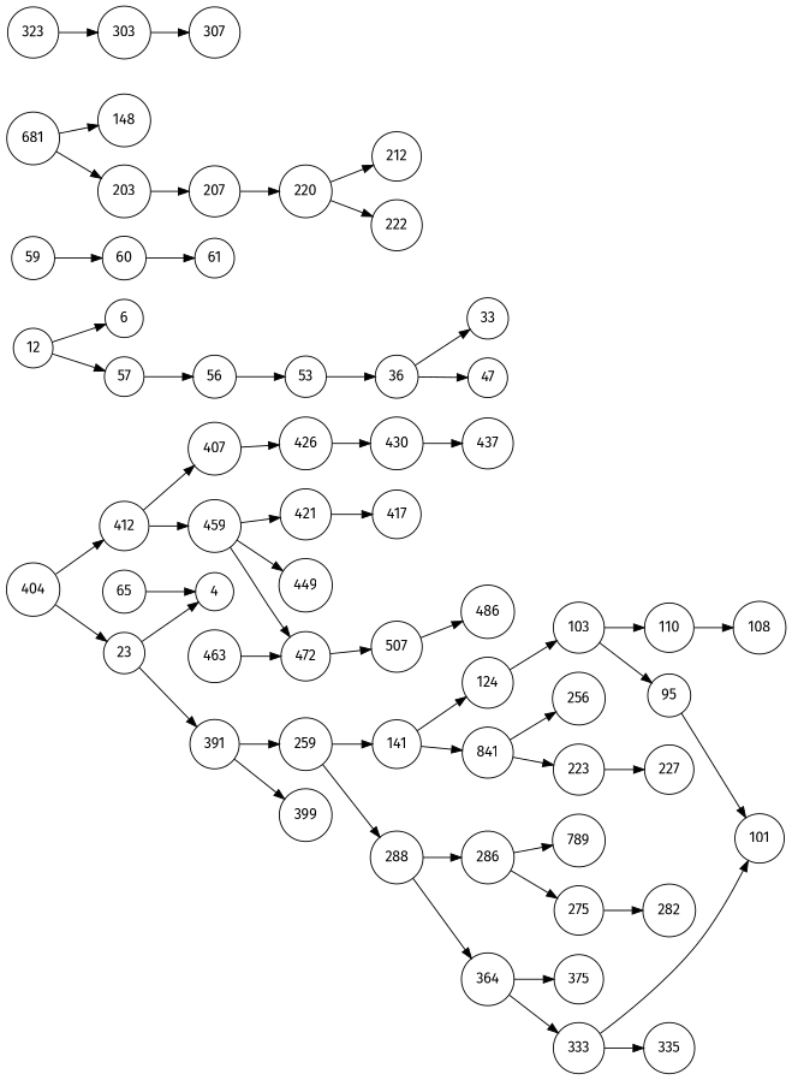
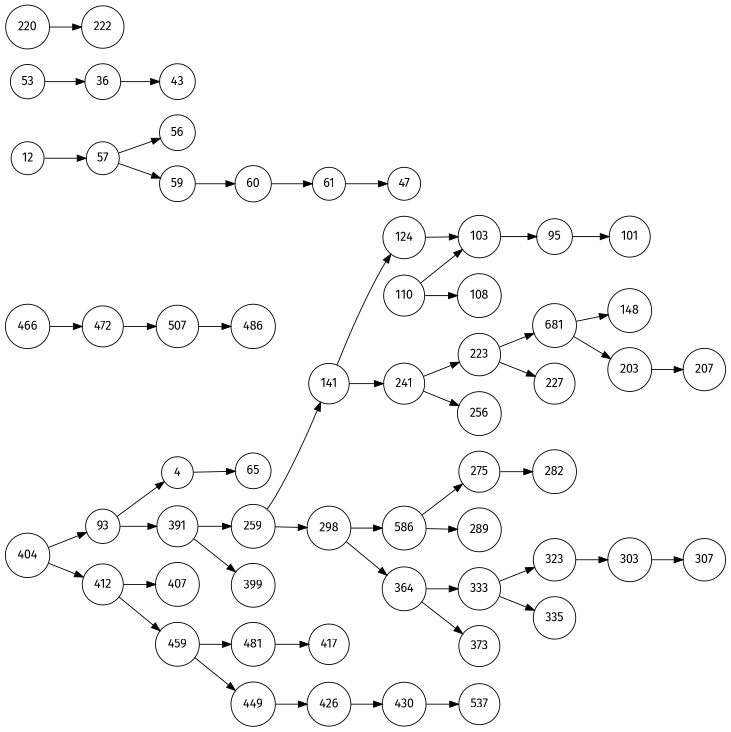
  digraph {
    fontname="Fira Sans"
    rankdir=LR
    node [fontname="Fira Sans" shape=circle]
    edge [fontname="Fira Sans"]
    404
-   93 [label=23]
+   93
    412
    4
    391
    407
    459
    65
    259
    399
-   421
+   421 [label=481]
    472
    449
    141
-   298 [label=288]
+   298
    12
-   6
    57
    56
    59
    53
    60
    36
    61
-   33
+   33 [label=43]
    47
    124
-   241 [label=841]
-   286
+   241
+   286 [label=586]
    364
    103
    223
    256
    275
-   289 [label=789]
+   289
    333
-   373 [label=375]
+   373
    95
    110
    n40 [label=681]
    227
    101
    108
    148
    203
    207
    220
-   212
    222
    282
    323
    335
    303
    307
    417
    507
    426
-   463
+   463 [label=466]
    486
    430
-   437
+   437 [label=537]
    404 -> 93
    404 -> 412
    93 -> 4
    93 -> 391
    412 -> 407
    412 -> 459
-   65 -> 4
+   4 -> 65
    391 -> 259
    391 -> 399
    459 -> 421
-   459 -> 472
    459 -> 449
    259 -> 141
    259 -> 298
    421 -> 417
    472 -> 507
-   407 -> 426
+   449 -> 426
    141 -> 124
    141 -> 241
    298 -> 286
    298 -> 364
-   12 -> 6
    12 -> 57
    57 -> 56
-   56 -> 53
+   57 -> 59
    59 -> 60
    53 -> 36
    60 -> 61
    36 -> 33
-   36 -> 47
+   61 -> 47
    124 -> 103
    241 -> 223
    241 -> 256
    286 -> 275
    286 -> 289
    364 -> 333
    364 -> 373
    103 -> 95
-   103 -> 110
+   110 -> 103
+   223 -> n40
    223 -> 227
    275 -> 282
-   333 -> 101
+   333 -> 323
    333 -> 335
    95 -> 101
    110 -> 108
    n40 -> 148
    n40 -> 203
    203 -> 207
-   207 -> 220
-   220 -> 212
    220 -> 222
    323 -> 303
    303 -> 307
    507 -> 486
    426 -> 430
    463 -> 472
    430 -> 437
  }
